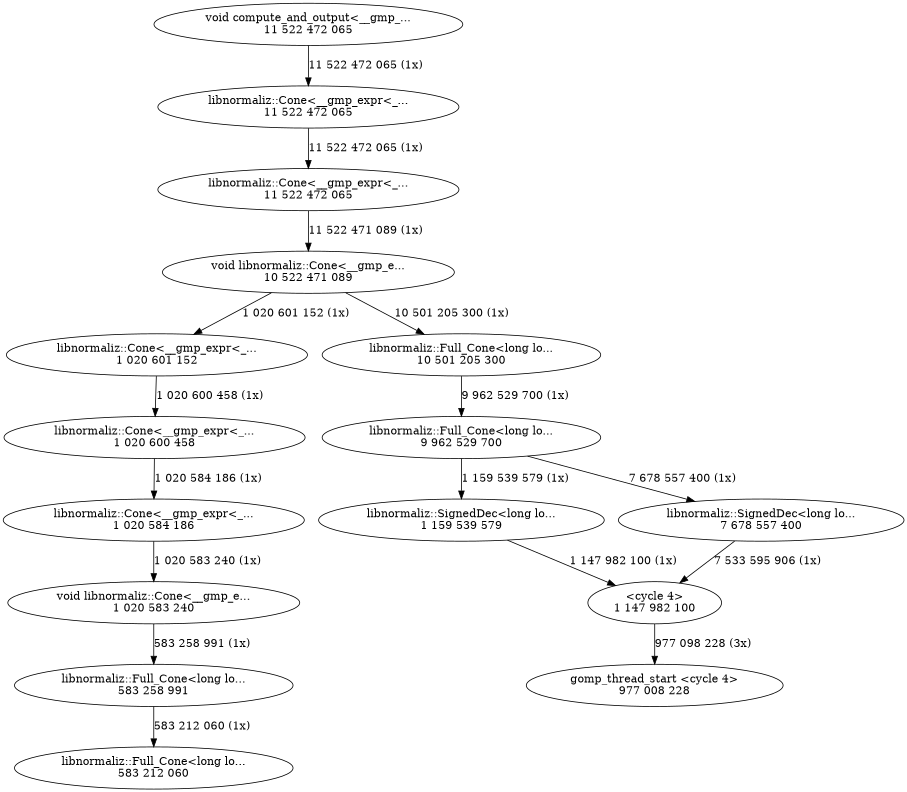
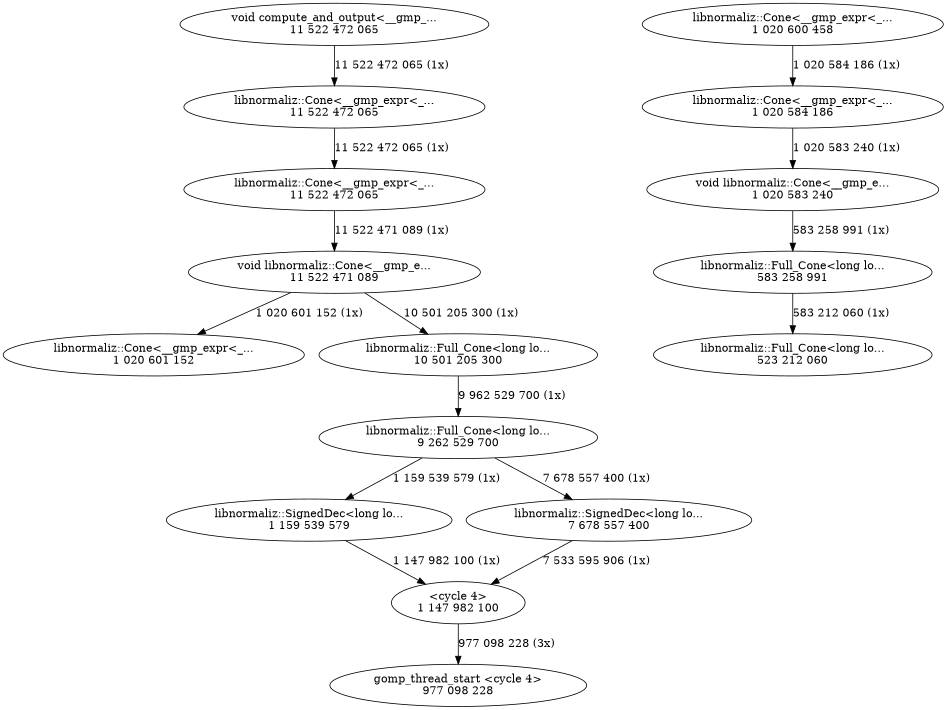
  digraph {
    edge [weight=3]
    n1 [label="<cycle 4>\n1 147 982 100"]
-   n2 [label="gomp_thread_start <cycle 4>\n977 008 228"]
+   n2 [label="gomp_thread_start <cycle 4>\n977 098 228"]
    n3 [label="libnormaliz::Cone<__gmp_expr<_...\n1 020 601 152"]
    n4 [label="libnormaliz::Cone<__gmp_expr<_...\n1 020 600 458"]
    n5 [label="libnormaliz::Cone<__gmp_expr<_...\n1 020 584 186"]
-   n6 [label="void libnormaliz::Cone<__gmp_e...\n10 522 471 089"]
+   n6 [label="void libnormaliz::Cone<__gmp_e...\n11 522 471 089"]
    n7 [label="libnormaliz::Full_Cone<long lo...\n10 501 205 300"]
-   n8 [label="libnormaliz::Full_Cone<long lo...\n9 962 529 700"]
+   n8 [label="libnormaliz::Full_Cone<long lo...\n9 262 529 700"]
    n9 [label="libnormaliz::SignedDec<long lo...\n1 159 539 579"]
    n10 [label="libnormaliz::SignedDec<long lo...\n7 678 557 400"]
    n11 [label="libnormaliz::Cone<__gmp_expr<_...\n11 522 472 065"]
    n12 [label="void libnormaliz::Cone<__gmp_e...\n1 020 583 240"]
    n13 [label="libnormaliz::Cone<__gmp_expr<_...\n11 522 472 065"]
    n14 [label="libnormaliz::Full_Cone<long lo...\n583 258 991"]
-   n15 [label="libnormaliz::Full_Cone<long lo...\n583 212 060"]
+   n15 [label="libnormaliz::Full_Cone<long lo...\n523 212 060"]
    n16 [label="void compute_and_output<__gmp_...\n11 522 472 065"]
    n1 -> n2 [label="977 098 228 (3x)"]
-   n3 -> n4 [label="1 020 600 458 (1x)"]
    n4 -> n5 [label="1 020 584 186 (1x)"]
    n5 -> n12 [label="1 020 583 240 (1x)"]
    n6 -> n3 [label="1 020 601 152 (1x)"]
    n6 -> n7 [label="10 501 205 300 (1x)"]
    n7 -> n8 [label="9 962 529 700 (1x)"]
    n8 -> n9 [label="1 159 539 579 (1x)"]
    n8 -> n10 [label="7 678 557 400 (1x)"]
    n9 -> n1 [label="1 147 982 100 (1x)"]
    n10 -> n1 [label="7 533 595 906 (1x)"]
    n11 -> n6 [label="11 522 471 089 (1x)"]
    n12 -> n14 [label="583 258 991 (1x)"]
    n13 -> n11 [label="11 522 472 065 (1x)"]
    n14 -> n15 [label="583 212 060 (1x)"]
    n16 -> n13 [label="11 522 472 065 (1x)"]
  }
